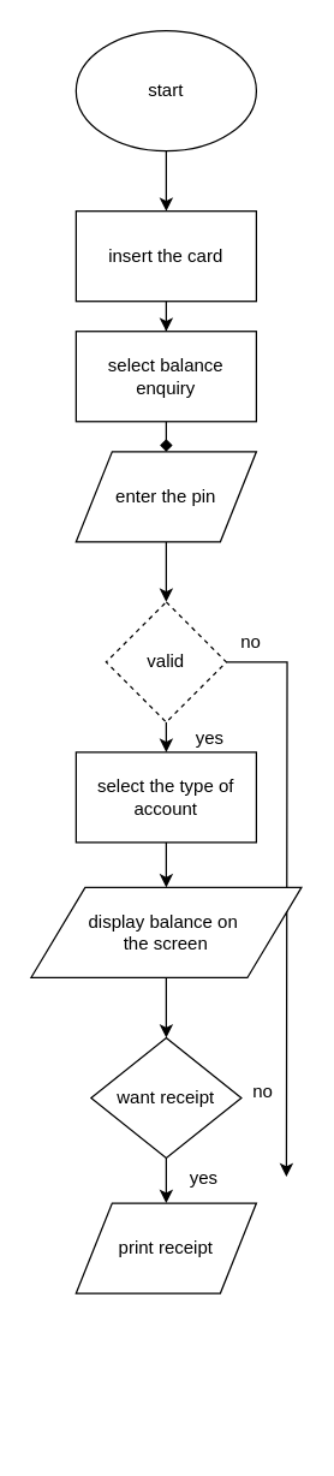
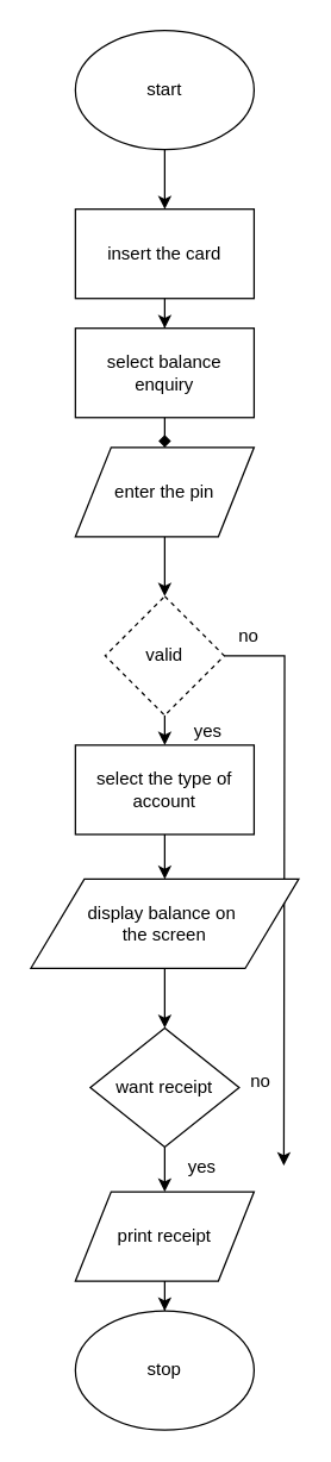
  <mxCell id="0" />
  <mxCell id="1" parent="0" />
  <mxCell id="2" style="edgeStyle=orthogonalEdgeStyle;rounded=0;orthogonalLoop=1;jettySize=auto;html=1;exitX=0.5;exitY=1;exitDx=0;exitDy=0;entryX=0.5;entryY=0;entryDx=0;entryDy=0;" edge="1" parent="1" source="3" target="5"><mxGeometry relative="1" as="geometry" /></mxCell>
  <mxCell id="3" value="start" style="ellipse;whiteSpace=wrap;html=1;" vertex="1" parent="1"><mxGeometry x="50" y="20" width="120" height="80" as="geometry" /></mxCell>
  <mxCell id="4" style="edgeStyle=orthogonalEdgeStyle;rounded=0;orthogonalLoop=1;jettySize=auto;html=1;exitX=0.5;exitY=1;exitDx=0;exitDy=0;" edge="1" parent="1" source="5" target="7"><mxGeometry relative="1" as="geometry" /></mxCell>
  <mxCell id="5" value="insert the card" style="rounded=0;whiteSpace=wrap;html=1;" vertex="1" parent="1"><mxGeometry x="50" y="140" width="120" height="60" as="geometry" /></mxCell>
  <mxCell id="6" style="edgeStyle=orthogonalEdgeStyle;rounded=0;orthogonalLoop=1;jettySize=auto;html=1;exitX=0.5;exitY=1;exitDx=0;exitDy=0;endArrow=diamond;" edge="1" parent="1" source="7" target="9"><mxGeometry relative="1" as="geometry" /></mxCell>
  <mxCell id="7" value="select balance enquiry" style="rounded=0;whiteSpace=wrap;html=1;" vertex="1" parent="1"><mxGeometry x="50" y="220" width="120" height="60" as="geometry" /></mxCell>
  <mxCell id="8" style="edgeStyle=orthogonalEdgeStyle;rounded=0;orthogonalLoop=1;jettySize=auto;html=1;exitX=0.5;exitY=1;exitDx=0;exitDy=0;entryX=0.5;entryY=0;entryDx=0;entryDy=0;" edge="1" parent="1" source="9" target="12"><mxGeometry relative="1" as="geometry" /></mxCell>
  <mxCell id="9" value="enter the pin" style="shape=parallelogram;perimeter=parallelogramPerimeter;whiteSpace=wrap;html=1;" vertex="1" parent="1"><mxGeometry x="50" y="300" width="120" height="60" as="geometry" /></mxCell>
  <mxCell id="10" style="edgeStyle=orthogonalEdgeStyle;rounded=0;orthogonalLoop=1;jettySize=auto;html=1;exitX=0.5;exitY=1;exitDx=0;exitDy=0;entryX=0.5;entryY=0;entryDx=0;entryDy=0;" edge="1" parent="1" source="12" target="14"><mxGeometry relative="1" as="geometry" /></mxCell>
  <mxCell id="11" style="edgeStyle=orthogonalEdgeStyle;rounded=0;orthogonalLoop=1;jettySize=auto;html=1;exitX=1;exitY=0.5;exitDx=0;exitDy=0;" edge="1" parent="1" source="12"><mxGeometry relative="1" as="geometry"><mxPoint x="190" y="782.4" as="targetPoint" /></mxGeometry></mxCell>
  <mxCell id="12" value="valid" style="rhombus;whiteSpace=wrap;html=1;dashed=1;" vertex="1" parent="1"><mxGeometry x="70" y="400" width="80" height="80" as="geometry" /></mxCell>
  <mxCell id="13" style="edgeStyle=orthogonalEdgeStyle;rounded=0;orthogonalLoop=1;jettySize=auto;html=1;exitX=0.5;exitY=1;exitDx=0;exitDy=0;" edge="1" parent="1" source="14" target="16"><mxGeometry relative="1" as="geometry" /></mxCell>
  <mxCell id="14" value="select the type of account" style="rounded=0;whiteSpace=wrap;html=1;" vertex="1" parent="1"><mxGeometry x="50" y="500" width="120" height="60" as="geometry" /></mxCell>
  <mxCell id="15" style="edgeStyle=orthogonalEdgeStyle;rounded=0;orthogonalLoop=1;jettySize=auto;html=1;exitX=0.5;exitY=1;exitDx=0;exitDy=0;" edge="1" parent="1" source="16" target="18"><mxGeometry relative="1" as="geometry" /></mxCell>
  <mxCell id="16" value="display balance on&amp;nbsp;&lt;br&gt;the screen" style="shape=parallelogram;perimeter=parallelogramPerimeter;whiteSpace=wrap;html=1;" vertex="1" parent="1"><mxGeometry x="20" y="590" width="180" height="60" as="geometry" /></mxCell>
  <mxCell id="17" style="edgeStyle=orthogonalEdgeStyle;rounded=0;orthogonalLoop=1;jettySize=auto;html=1;exitX=0.5;exitY=1;exitDx=0;exitDy=0;entryX=0.5;entryY=0;entryDx=0;entryDy=0;" edge="1" parent="1" source="18" target="20"><mxGeometry relative="1" as="geometry" /></mxCell>
  <mxCell id="18" value="want receipt" style="rhombus;whiteSpace=wrap;html=1;" vertex="1" parent="1"><mxGeometry x="60" y="690" width="100" height="80" as="geometry" /></mxCell>
+ <mxCell id="19" style="edgeStyle=orthogonalEdgeStyle;rounded=0;orthogonalLoop=1;jettySize=auto;html=1;exitX=0.5;exitY=1;exitDx=0;exitDy=0;" edge="1" parent="1" source="20" target="21"><mxGeometry relative="1" as="geometry" /></mxCell>
  <mxCell id="20" value="print receipt" style="shape=parallelogram;perimeter=parallelogramPerimeter;whiteSpace=wrap;html=1;" vertex="1" parent="1"><mxGeometry x="50" y="800" width="120" height="60" as="geometry" /></mxCell>
+ <mxCell id="21" value="stop" style="ellipse;whiteSpace=wrap;html=1;" vertex="1" parent="1"><mxGeometry x="50" y="880" width="120" height="80" as="geometry" /></mxCell>
  <mxCell id="22" value="yes" style="text;html=1;resizable=0;points=[];autosize=1;align=left;verticalAlign=top;spacingTop=-4;" vertex="1" parent="1"><mxGeometry x="128" y="481" width="30" height="20" as="geometry" /></mxCell>
  <mxCell id="23" value="yes" style="text;html=1;resizable=0;points=[];autosize=1;align=left;verticalAlign=top;spacingTop=-4;" vertex="1" parent="1"><mxGeometry x="124" y="774" width="30" height="20" as="geometry" /></mxCell>
  <mxCell id="24" value="no" style="text;html=1;resizable=0;points=[];autosize=1;align=left;verticalAlign=top;spacingTop=-4;" vertex="1" parent="1"><mxGeometry x="166" y="716" width="30" height="20" as="geometry" /></mxCell>
  <mxCell id="25" value="no" style="text;html=1;resizable=0;points=[];autosize=1;align=left;verticalAlign=top;spacingTop=-4;" vertex="1" parent="1"><mxGeometry x="158" y="417" width="30" height="20" as="geometry" /></mxCell>
